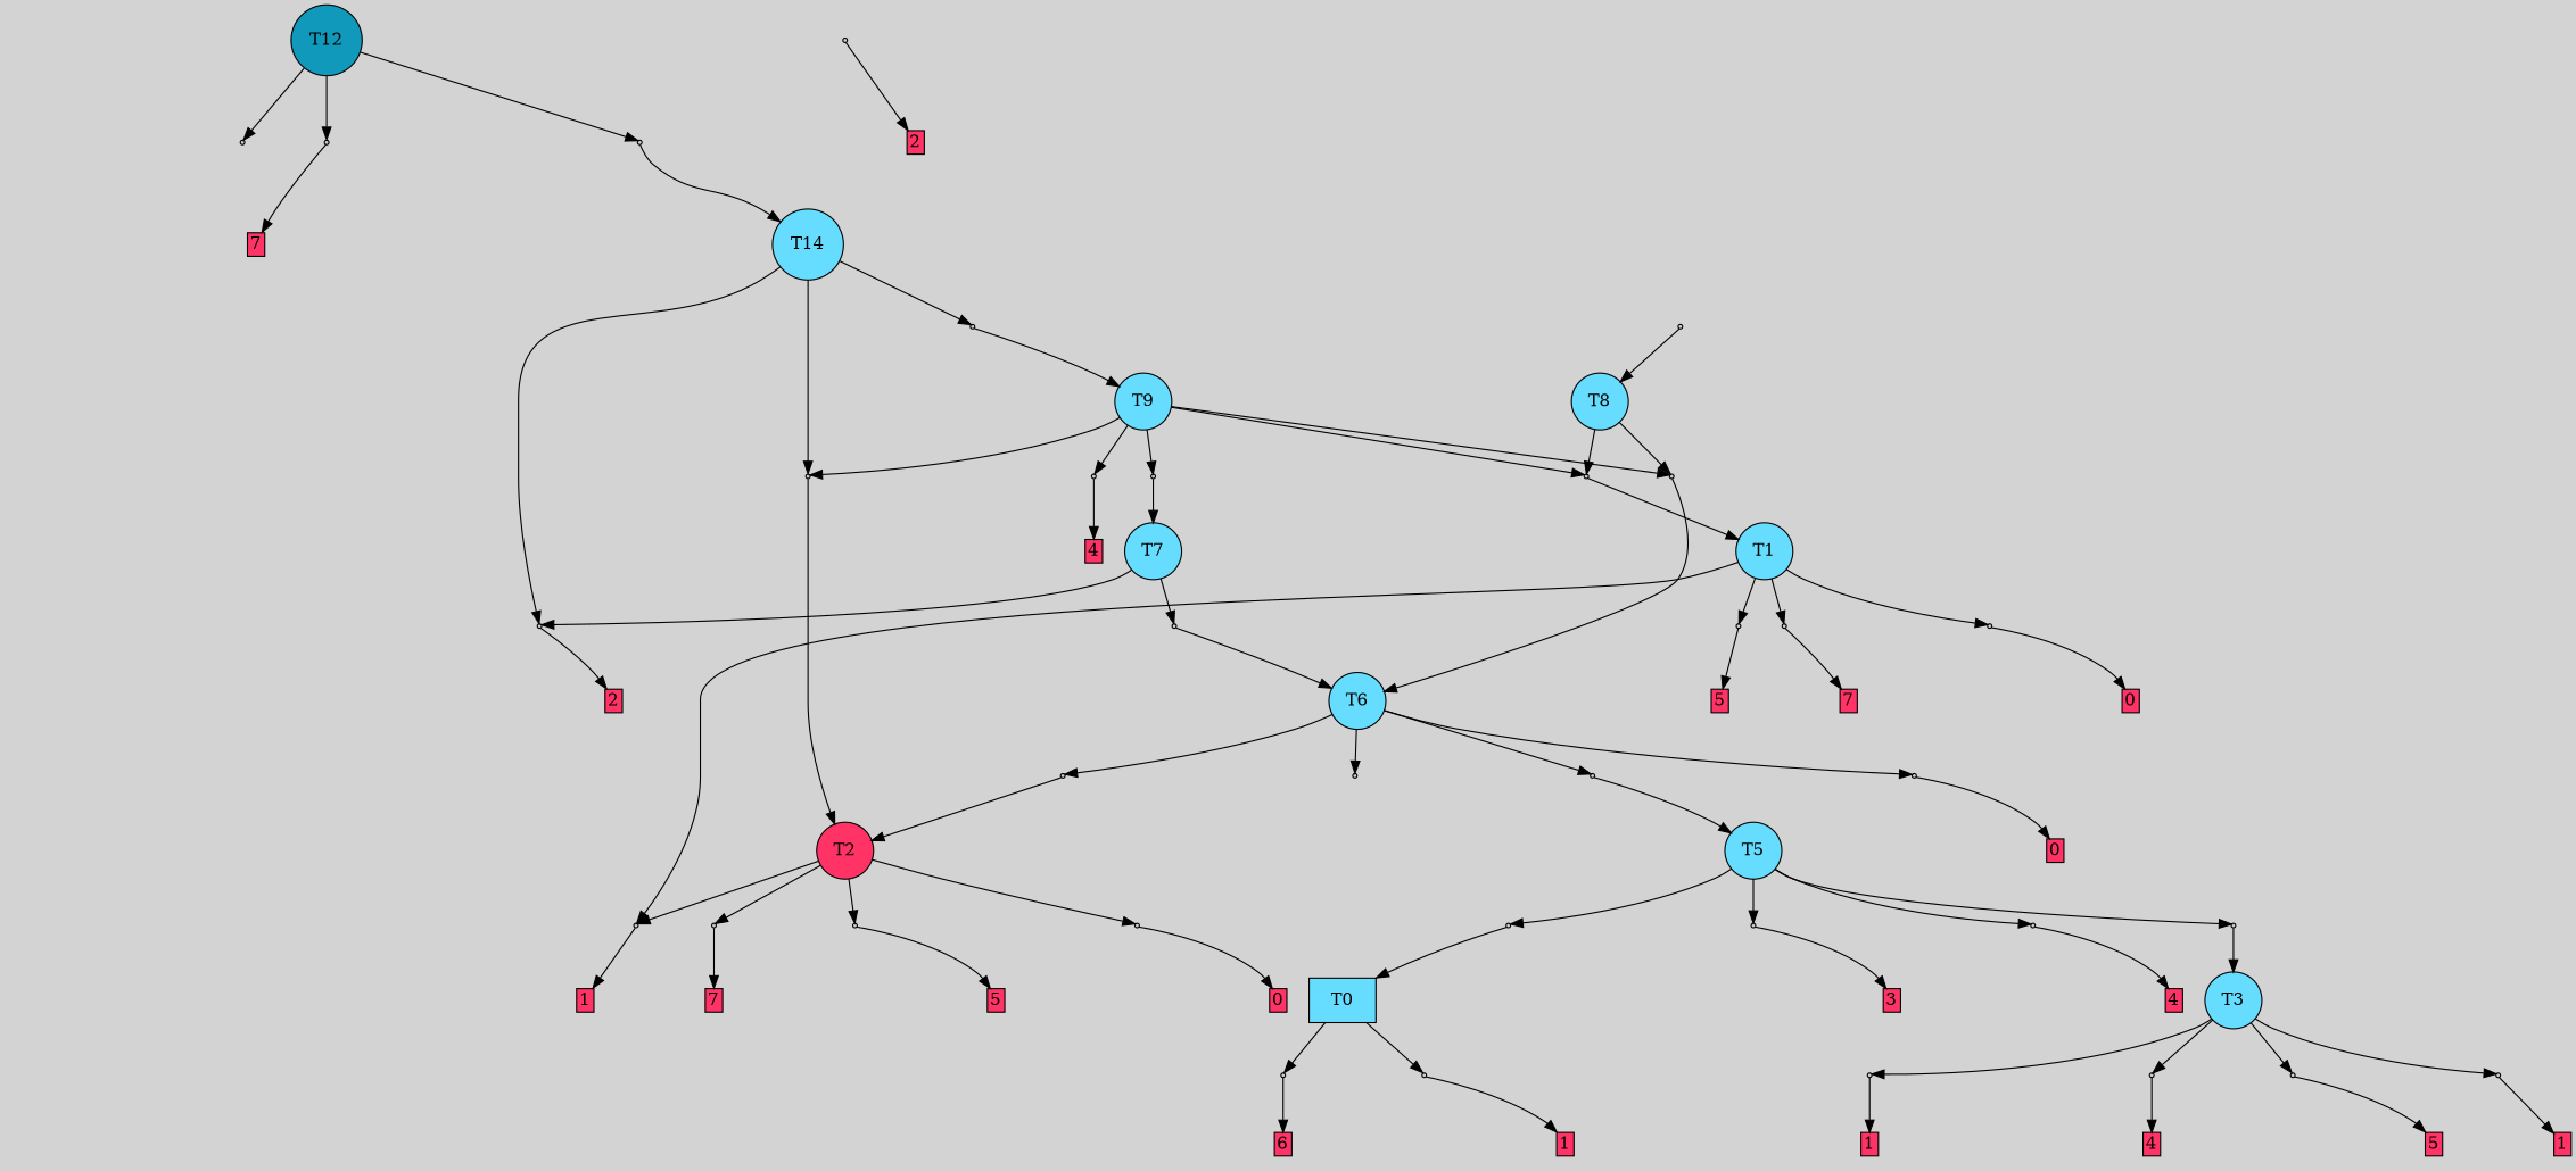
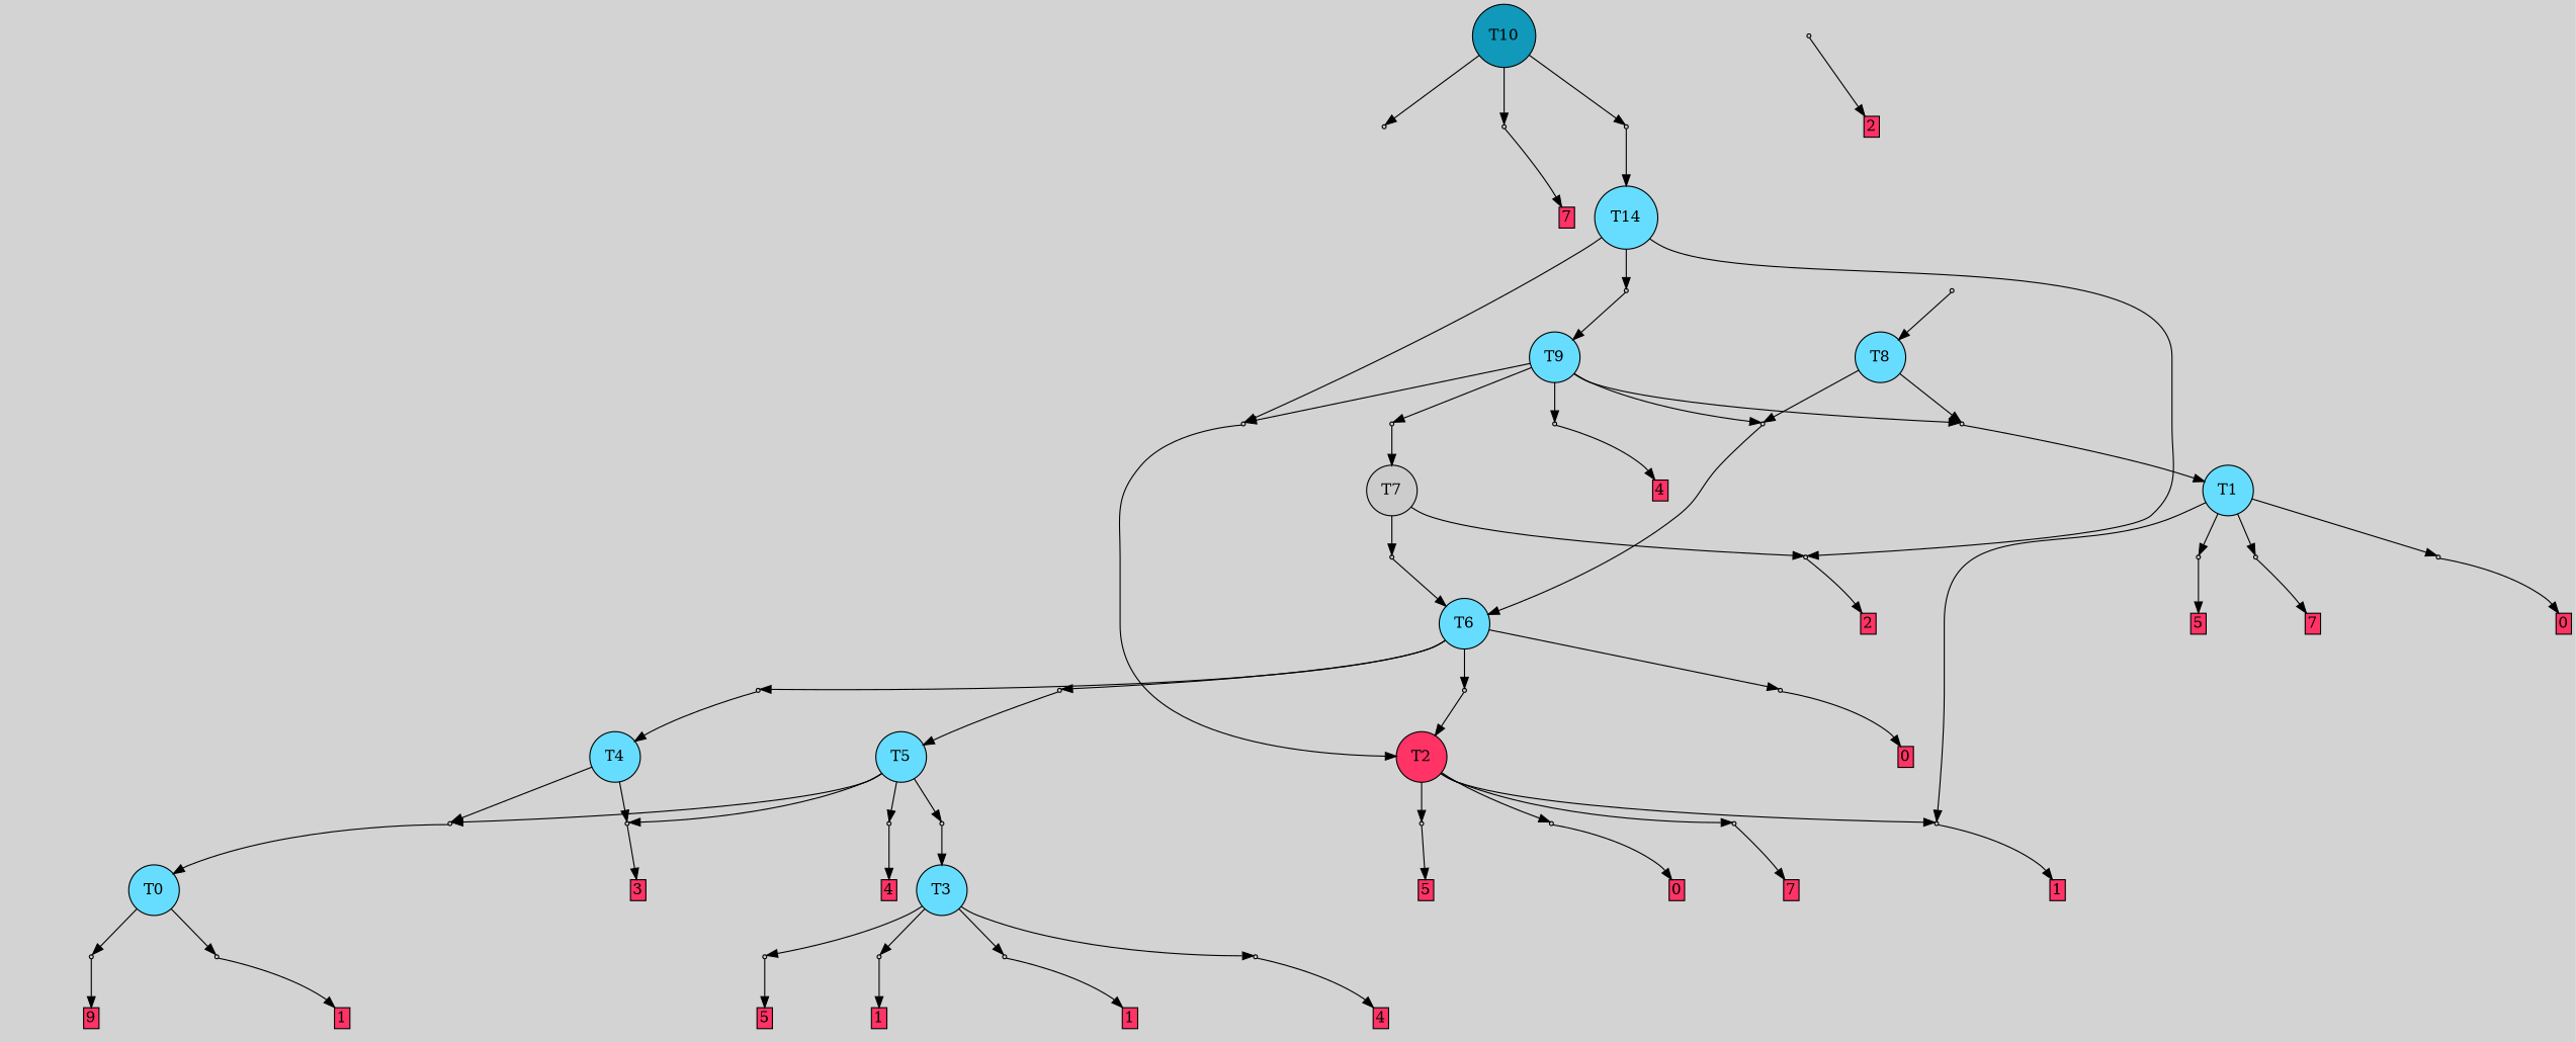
  digraph {
    bgcolor=lightgray
    node [shape=box style=filled]
-   T12 [fillcolor="#1199bb" shape=circle]
+   T12 [fillcolor="#1199bb" shape=circle label=T10]
    P31 [fillcolor="#cccccc" shape=point]
    P32 [fillcolor="#cccccc" shape=point]
    P33 [fillcolor="#cccccc" shape=point]
-   T0 [fillcolor="#66ddff"]
+   T0 [fillcolor="#66ddff" shape=circle]
    P0 [fillcolor="#cccccc" shape=point]
    P1 [fillcolor="#cccccc" shape=point]
    I0 [style=invis]
-   n9 [fillcolor="#ff3366" height=0 label=6 margin=0.03 width=0]
+   n9 [fillcolor="#ff3366" height=0 label=9 margin=0.03 width=0]
    n10 [label="5|0&3|4#4|7#1|7#3|5&#92;n" style=invis]
    n11 [fillcolor="#ff3366" height=0 label=1 margin=0.03 width=0]
    T1 [fillcolor="#66ddff" shape=circle]
    P2 [fillcolor="#cccccc" shape=point]
    P3 [fillcolor="#cccccc" shape=point]
    P4 [fillcolor="#cccccc" shape=point]
    P5 [fillcolor="#cccccc" shape=point]
    n17 [label="5|0&3|4#4|7#1|7#3|5&#92;n" style=invis]
    n18 [fillcolor="#ff3366" height=0 label=1 margin=0.03 width=0]
    n19 [label="3|0&1|5#3|5#2|7#0|0&#92;n" style=invis]
    n20 [fillcolor="#ff3366" height=0 label=5 margin=0.03 width=0]
    I4 [style=invis]
    n22 [fillcolor="#ff3366" height=0 label=7 margin=0.03 width=0]
    n23 [label="3|3&4|3#2|0#0|7#0|1&#92;n0|0&0|3#1|5#2|7#2|3&#92;n" style=invis]
    n24 [fillcolor="#ff3366" height=0 label=0 margin=0.03 width=0]
    T2 [fillcolor="#ff3366" shape=circle]
    P6 [fillcolor="#cccccc" shape=point]
    P7 [fillcolor="#cccccc" shape=point]
    P8 [fillcolor="#cccccc" shape=point]
    n29 [label="3|0&1|5#3|5#4|7#0|0&#92;n" style=invis]
    n30 [fillcolor="#ff3366" height=0 label=5 margin=0.03 width=0]
    n31 [label="3|3&4|3#2|0#0|7#0|1&#92;n0|0&0|3#1|5#2|7#2|3&#92;n" style=invis]
    n32 [fillcolor="#ff3366" height=0 label=0 margin=0.03 width=0]
    I8 [style=invis]
    n34 [fillcolor="#ff3366" height=0 label=7 margin=0.03 width=0]
    T3 [fillcolor="#66ddff" shape=circle]
    P9 [fillcolor="#cccccc" shape=point]
    P10 [fillcolor="#cccccc" shape=point]
    P11 [fillcolor="#cccccc" shape=point]
    P12 [fillcolor="#cccccc" shape=point]
    n40 [label="3|0&1|5#3|5#4|7#0|0&#92;n" style=invis]
    n41 [fillcolor="#ff3366" height=0 label=5 margin=0.03 width=0]
    I10 [style=invis]
    n43 [fillcolor="#ff3366" height=0 label=1 margin=0.03 width=0]
    n44 [label="5|0&1|4#2|3#4|6#4|4&#92;n" style=invis]
    n45 [fillcolor="#ff3366" height=0 label=1 margin=0.03 width=0]
    n46 [label="3|0&1|5#3|6#3|0#3|6&#92;n" style=invis]
    n47 [fillcolor="#ff3366" height=0 label=4 margin=0.03 width=0]
+   T4 [fillcolor="#66ddff" shape=circle]
    P13 [fillcolor="#cccccc" shape=point]
    P14 [fillcolor="#cccccc" shape=point]
    n51 [label="6|0&0|7#1|0#2|4#3|4&#92;n" style=invis]
    n52 [label="6|0&3|5#0|0#1|6#2|6&#92;n" style=invis]
    n53 [fillcolor="#ff3366" height=0 label=3 margin=0.03 width=0]
    T5 [fillcolor="#66ddff" shape=circle]
    P15 [fillcolor="#cccccc" shape=point]
    P16 [fillcolor="#cccccc" shape=point]
    n57 [label="3|0&1|5#3|6#3|0#3|6&#92;n" style=invis]
    n58 [fillcolor="#ff3366" height=0 label=4 margin=0.03 width=0]
    n59 [label="0|0&3|1#0|0#4|7#2|3&#92;n" style=invis]
    T6 [fillcolor="#66ddff" shape=circle]
    P17 [fillcolor="#cccccc" shape=point]
    P18 [fillcolor="#cccccc" shape=point]
    P19 [fillcolor="#cccccc" shape=point]
    P20 [fillcolor="#cccccc" shape=point]
    n65 [label="3|0&4|1#3|1#0|3#2|7&#92;n" style=invis]
    n66 [label="4|0&1|0#4|4#0|0#4|0&#92;n" style=invis]
    n67 [fillcolor="#ff3366" height=0 label=0 margin=0.03 width=0]
    n68 [label="7|0&2|3#1|0#3|2#0|3&#92;n" style=invis]
    n69 [label="2|0&1|0#2|1#0|5#4|7&#92;n" style=invis]
-   T7 [fillcolor="#66ddff" shape=circle]
+   T7 [fillcolor="#cccccc" shape=circle]
    P21 [fillcolor="#cccccc" shape=point]
    P22 [fillcolor="#cccccc" shape=point]
    n73 [label="1|5&4|5#0|2#4|1#1|6&#92;n2|0&3|2#0|5#2|0#3|5&#92;n" style=invis]
    n74 [fillcolor="#ff3366" height=0 label=2 margin=0.03 width=0]
    n75 [label="5|2&2|2#0|4#1|6#2|7&#92;n7|0&3|1#4|1#0|2#0|4&#92;n" style=invis]
    T8 [fillcolor="#66ddff" shape=circle]
    P23 [fillcolor="#cccccc" shape=point]
    P24 [fillcolor="#cccccc" shape=point]
    n79 [label="2|0&3|5#1|0#2|0#2|3&#92;n" style=invis]
    n80 [label="4|0&4|4#3|4#0|4#3|2&#92;n" style=invis]
    T9 [fillcolor="#66ddff" shape=circle]
    P25 [fillcolor="#cccccc" shape=point]
    P26 [fillcolor="#cccccc" shape=point]
    P27 [fillcolor="#cccccc" shape=point]
    n85 [label="2|0&3|2#4|5#2|0#3|7&#92;n" style=invis]
    n86 [label="2|0&1|5#3|6#3|0#3|6&#92;n" style=invis]
    n87 [fillcolor="#ff3366" height=0 label=4 margin=0.03 width=0]
    n88 [label="3|0&4|1#3|1#0|3#2|5&#92;n" style=invis]
    n89 [fillcolor="#66ddff" label=T14 shape=circle]
    P28 [fillcolor="#cccccc" shape=point]
    n91 [label="6|1&2|1#2|1#1|0#4|7&#92;n1|0&0|1#4|3#2|5#1|5&#92;n" style=invis]
    P29 [fillcolor="#cccccc" shape=point]
    n93 [label="6|0&2|2#4|2#1|6#2|6&#92;n" style=invis]
    P30 [fillcolor="#cccccc" shape=point]
    n95 [label="6|0&1|2#1|3#0|5#4|3&#92;n" style=invis]
    n96 [fillcolor="#ff3366" height=0 label=2 margin=0.03 width=0]
    n97 [label="0|1&3|4#1|0#2|7#2|1&#92;n7|0&2|1#1|3#2|0#0|1&#92;n" style=invis]
    n98 [label="3|0&3|0#0|6#4|5#1|6&#92;n" style=invis]
    n99 [fillcolor="#ff3366" height=0 label=7 margin=0.03 width=0]
    n100 [label="3|0&2|0#0|6#4|5#3|6&#92;n" style=invis]
    subgraph sub_1 {
      rank=same
      T12
    }
    T12 -> P31
    T12 -> P32
    T12 -> P33
    P31 -> n97 [style=invis]
    P32 -> n98 [style=invis]
    P32 -> n99
    P33 -> n89
    P33 -> n100 [style=invis]
    T0 -> P0
    T0 -> P1
    P0 -> I0 [style=invis]
    P0 -> n9
    P1 -> n10 [style=invis]
    P1 -> n11
    T1 -> P2
    T1 -> P3
    T1 -> P4
    T1 -> P5
    P2 -> n17 [style=invis]
    P2 -> n18
    P3 -> n19 [style=invis]
    P3 -> n20
    P4 -> I4 [style=invis]
    P4 -> n22
    P5 -> n23 [style=invis]
    P5 -> n24
    T2 -> P2
    T2 -> P6
    T2 -> P7
    T2 -> P8
    P6 -> n29 [style=invis]
    P6 -> n30
    P7 -> n31 [style=invis]
    P7 -> n32
    P8 -> I8 [style=invis]
    P8 -> n34
    T3 -> P9
    T3 -> P10
    T3 -> P11
    T3 -> P12
    P9 -> n40 [style=invis]
    P9 -> n41
    P10 -> I10 [style=invis]
    P10 -> n43
    P11 -> n44 [style=invis]
    P11 -> n45
    P12 -> n46 [style=invis]
    P12 -> n47
+   T4 -> P13
+   T4 -> P14
    P13 -> T0
    P13 -> n51 [style=invis]
    P14 -> n52 [style=invis]
    P14 -> n53
    T5 -> P13
    T5 -> P14
    T5 -> P15
    T5 -> P16
    P15 -> n57 [style=invis]
    P15 -> n58
    P16 -> T3
    P16 -> n59 [style=invis]
    T6 -> P17
    T6 -> P18
    T6 -> P19
    T6 -> P20
    P17 -> T2
    P17 -> n65 [style=invis]
    P18 -> n66 [style=invis]
    P18 -> n67
+   P19 -> T4
    P19 -> n68 [style=invis]
    P20 -> T5
    P20 -> n69 [style=invis]
    T7 -> P21
    T7 -> P22
    P21 -> n73 [style=invis]
    P21 -> n74
    P22 -> T6
    P22 -> n75 [style=invis]
    T8 -> P23
    T8 -> P24
    P23 -> T1
    P23 -> n79 [style=invis]
    P24 -> T6
    P24 -> n80 [style=invis]
    T9 -> P23
    T9 -> P24
    T9 -> P25
    T9 -> P26
    T9 -> P27
    P25 -> T7
    P25 -> n85 [style=invis]
    P26 -> n86 [style=invis]
    P26 -> n87
    P27 -> T2
    P27 -> n88 [style=invis]
    n89 -> P21
    n89 -> P27
    n89 -> P28
    P28 -> T9
    P28 -> n91 [style=invis]
    P29 -> T8
    P29 -> n93 [style=invis]
    P30 -> n95 [style=invis]
    P30 -> n96
  }
